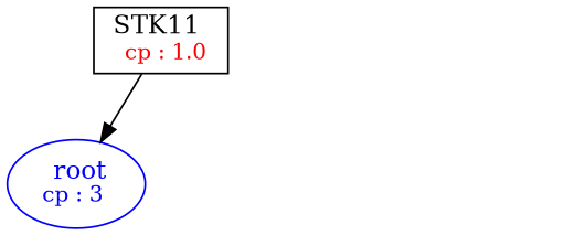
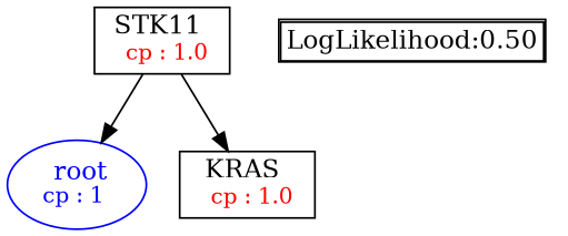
  digraph {
    fontsize=10
    node [shape=box]
-   n1 [color=Blue label=<<font color='Blue'> root</font><br/><font color='Blue' POINT-SIZE='12'>cp : 3 </font>> shape=oval]
+   n1 [color=Blue label=<<font color='Blue'> root</font><br/><font color='Blue' POINT-SIZE='12'>cp : 1 </font>> shape=oval]
    n2 [label=<STK11 <br/> <font color='Red' POINT-SIZE='12'> cp : 1.0 </font>>]
+   n3 [label=<KRAS <br/> <font color='Red' POINT-SIZE='12'> cp : 1.0 </font>>]
+   n4 [label=<<TABLE BORDER="1" CELLBORDER="1" CELLSPACING="0" >     <TR><TD ALIGN="LEFT">LogLikelihood:0.50</TD></TR>     </TABLE>> shape=plaintext]
    n2 -> n1
+   n2 -> n3
  }
